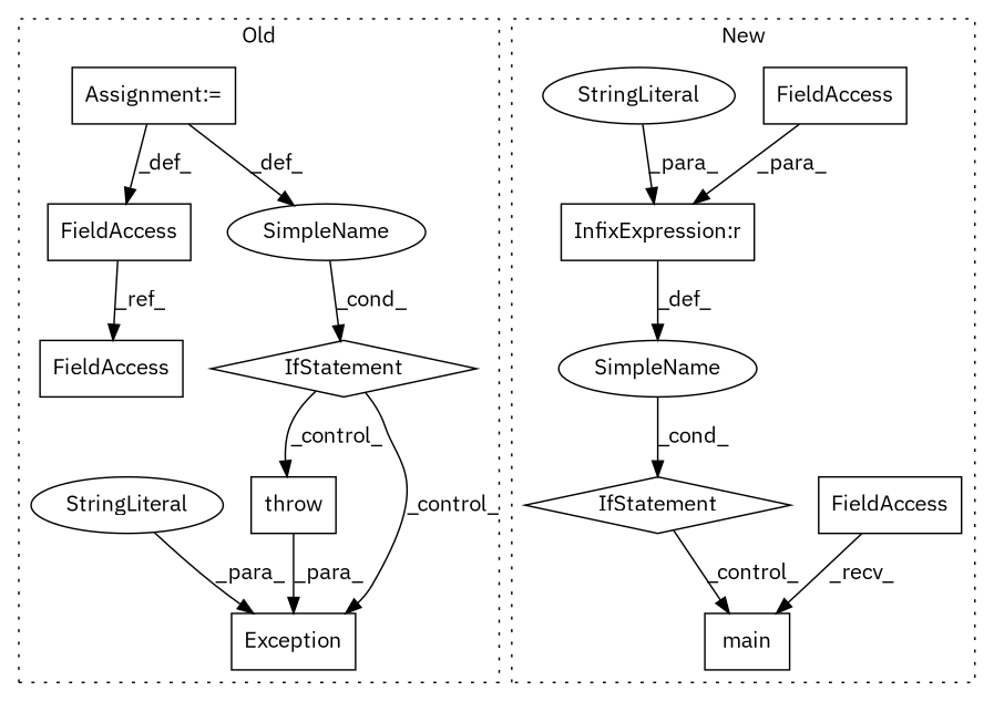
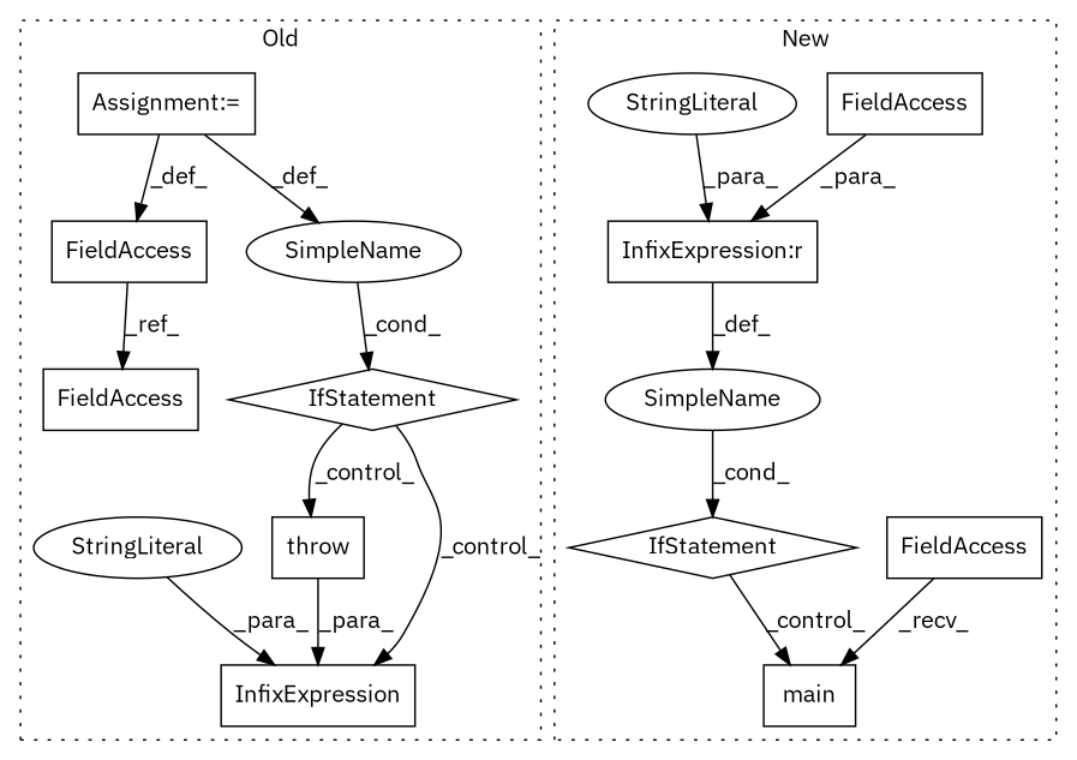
  digraph {
    fontname="IBM Plex Sans"
    node [a=22 fontname="IBM Plex Sans" shape=box]
    edge [fontname="IBM Plex Sans"]
    n1 [a=25 l="4,2" label=IfStatement s="1136,1164" shape=diamond]
    n2 [a=7 l=1 label="Assignment:=" s=1030]
    n3 [l=3 label=FieldAccess s=1027]
    n4 [l=3 label=FieldAccess s=1232]
    n5 [a=42 label=SimpleName shape=ellipse]
    n6 [a=53 l=6 label=throw s=1354]
-   n7 [a=32 l="10,1" label=Exception s="1360,1391"]
+   n7 [a=32 l="10,1" label=InfixExpression s="1360,1391"]
    n8 [a=45 l=21 label=StringLiteral s=1370 shape=ellipse]
    n9 [a=32 l=6 label=main s=2455]
    n10 [l=8 label=FieldAccess s=2446]
    n11 [a=25 l="4,2" label=IfStatement s="2344,2370" shape=diamond]
    n12 [a=42 label=SimpleName shape=ellipse]
    n13 [a=27 l=4 label="InfixExpression:r" s=2356]
    n14 [l=8 label=FieldAccess s=2348]
    n15 [a=45 l=10 label=StringLiteral s=2360 shape=ellipse]
    subgraph cluster_1 {
      label=Old
      style=dotted
      n1
      n2
      n3
      n4
      n5
      n6
      n7
      n8
    }
    subgraph cluster_2 {
      label=New
      style=dotted
      n9
      n10
      n11
      n12
      n13
      n14
      n15
    }
    n1 -> n6 [label=_control_]
    n1 -> n7 [label=_control_]
    n2 -> n3 [label=_def_]
    n2 -> n5 [label=_def_]
    n3 -> n4 [label=_ref_]
    n5 -> n1 [label=_cond_]
    n6 -> n7 [label=_para_]
    n8 -> n7 [label=_para_]
    n10 -> n9 [label=_recv_]
    n11 -> n9 [label=_control_]
    n12 -> n11 [label=_cond_]
    n13 -> n12 [label=_def_]
    n14 -> n13 [label=_para_]
    n15 -> n13 [label=_para_]
  }
